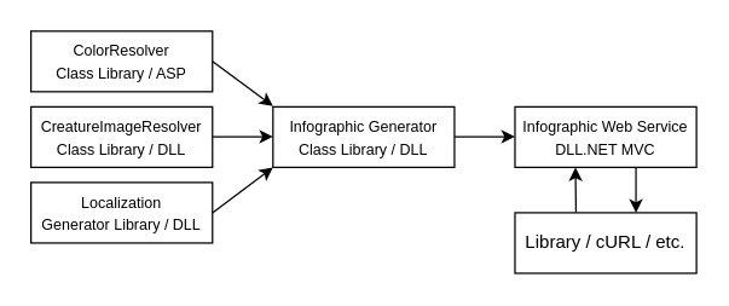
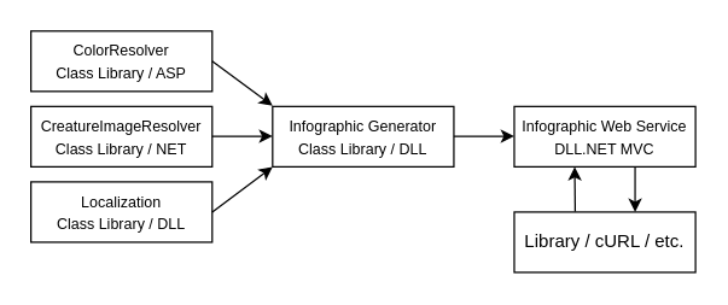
  <mxCell id="0" />
  <mxCell id="1" parent="0" />
  <mxCell id="2" value="&lt;div&gt;&lt;font style=&quot;font-size: 10px;&quot;&gt;Infographic Generator&lt;br&gt;&lt;/font&gt;&lt;/div&gt;&lt;div&gt;&lt;font style=&quot;font-size: 10px;&quot;&gt;Class Library / DLL&lt;br&gt;&lt;/font&gt;&lt;/div&gt;" style="rounded=0;whiteSpace=wrap;html=1;" vertex="1" parent="1"><mxGeometry x="180" y="70" width="120" height="40" as="geometry" /></mxCell>
  <mxCell id="3" value="&lt;div&gt;&lt;font style=&quot;font-size: 10px;&quot;&gt;ColorResolver&lt;/font&gt;&lt;/div&gt;&lt;div&gt;&lt;font style=&quot;font-size: 10px;&quot;&gt;Class Library / ASP&lt;br&gt;&lt;/font&gt;&lt;/div&gt;" style="rounded=0;whiteSpace=wrap;html=1;" vertex="1" parent="1"><mxGeometry x="20" y="20" width="120" height="40" as="geometry" /></mxCell>
- <mxCell id="4" value="&lt;div&gt;&lt;font style=&quot;font-size: 10px;&quot;&gt;CreatureImageResolver&lt;/font&gt;&lt;/div&gt;&lt;div&gt;&lt;font style=&quot;font-size: 10px;&quot;&gt;Class Library / DLL&lt;br&gt;&lt;/font&gt;&lt;/div&gt;" style="rounded=0;whiteSpace=wrap;html=1;" vertex="1" parent="1"><mxGeometry x="20" y="70" width="120" height="40" as="geometry" /></mxCell>
- <mxCell id="5" value="&lt;div&gt;&lt;font style=&quot;font-size: 10px;&quot;&gt;Localization&lt;/font&gt;&lt;/div&gt;&lt;div&gt;&lt;font style=&quot;font-size: 10px;&quot;&gt;Generator Library / DLL&lt;br&gt;&lt;/font&gt;&lt;/div&gt;" style="rounded=0;whiteSpace=wrap;html=1;" vertex="1" parent="1"><mxGeometry x="20" y="120" width="120" height="40" as="geometry" /></mxCell>
+ <mxCell id="4" value="&lt;div&gt;&lt;font style=&quot;font-size: 10px;&quot;&gt;CreatureImageResolver&lt;/font&gt;&lt;/div&gt;&lt;div&gt;&lt;font style=&quot;font-size: 10px;&quot;&gt;Class Library / NET&lt;br&gt;&lt;/font&gt;&lt;/div&gt;" style="rounded=0;whiteSpace=wrap;html=1;" vertex="1" parent="1"><mxGeometry x="20" y="70" width="120" height="40" as="geometry" /></mxCell>
+ <mxCell id="5" value="&lt;div&gt;&lt;font style=&quot;font-size: 10px;&quot;&gt;Localization&lt;/font&gt;&lt;/div&gt;&lt;div&gt;&lt;font style=&quot;font-size: 10px;&quot;&gt;Class Library / DLL&lt;br&gt;&lt;/font&gt;&lt;/div&gt;" style="rounded=0;whiteSpace=wrap;html=1;" vertex="1" parent="1"><mxGeometry x="20" y="120" width="120" height="40" as="geometry" /></mxCell>
  <mxCell id="6" value="&lt;div&gt;&lt;font style=&quot;font-size: 10px;&quot;&gt;Infographic Web Service&lt;br&gt;&lt;/font&gt;&lt;/div&gt;&lt;div&gt;&lt;font style=&quot;font-size: 10px;&quot;&gt;DLL.NET MVC&lt;br&gt;&lt;/font&gt;&lt;/div&gt;" style="rounded=0;whiteSpace=wrap;html=1;" vertex="1" parent="1"><mxGeometry x="340" y="70" width="120" height="40" as="geometry" /></mxCell>
  <mxCell id="7" value="" style="endArrow=classic;html=1;rounded=0;" edge="1" parent="1"><mxGeometry width="50" height="50" relative="1" as="geometry"><mxPoint x="140" y="89.76" as="sourcePoint" /><mxPoint x="180" y="89.76" as="targetPoint" /></mxGeometry></mxCell>
  <mxCell id="8" value="" style="endArrow=classic;html=1;rounded=0;" edge="1" parent="1"><mxGeometry width="50" height="50" relative="1" as="geometry"><mxPoint x="140" y="40" as="sourcePoint" /><mxPoint x="180" y="69.52" as="targetPoint" /></mxGeometry></mxCell>
  <mxCell id="9" value="" style="endArrow=classic;html=1;rounded=0;" edge="1" parent="1"><mxGeometry width="50" height="50" relative="1" as="geometry"><mxPoint x="140" y="140" as="sourcePoint" /><mxPoint x="180" y="110" as="targetPoint" /></mxGeometry></mxCell>
  <mxCell id="10" value="" style="endArrow=classic;html=1;rounded=0;" edge="1" parent="1"><mxGeometry width="50" height="50" relative="1" as="geometry"><mxPoint x="300" y="89.76" as="sourcePoint" /><mxPoint x="340" y="89.76" as="targetPoint" /></mxGeometry></mxCell>
  <mxCell id="11" value="Library / cURL / etc." style="rounded=0;whiteSpace=wrap;html=1;" vertex="1" parent="1"><mxGeometry x="340" y="140" width="120" height="40" as="geometry" /></mxCell>
  <mxCell id="12" value="" style="endArrow=classic;html=1;rounded=0;exitX=0.336;exitY=-0.007;exitDx=0;exitDy=0;exitPerimeter=0;" edge="1" parent="1" source="11"><mxGeometry width="50" height="50" relative="1" as="geometry"><mxPoint x="380" y="160" as="sourcePoint" /><mxPoint x="380" y="110" as="targetPoint" /></mxGeometry></mxCell>
  <mxCell id="13" value="" style="endArrow=classic;html=1;rounded=0;exitX=0.336;exitY=-0.007;exitDx=0;exitDy=0;exitPerimeter=0;" edge="1" parent="1"><mxGeometry width="50" height="50" relative="1" as="geometry"><mxPoint x="420" y="110" as="sourcePoint" /><mxPoint x="420" y="140" as="targetPoint" /></mxGeometry></mxCell>
